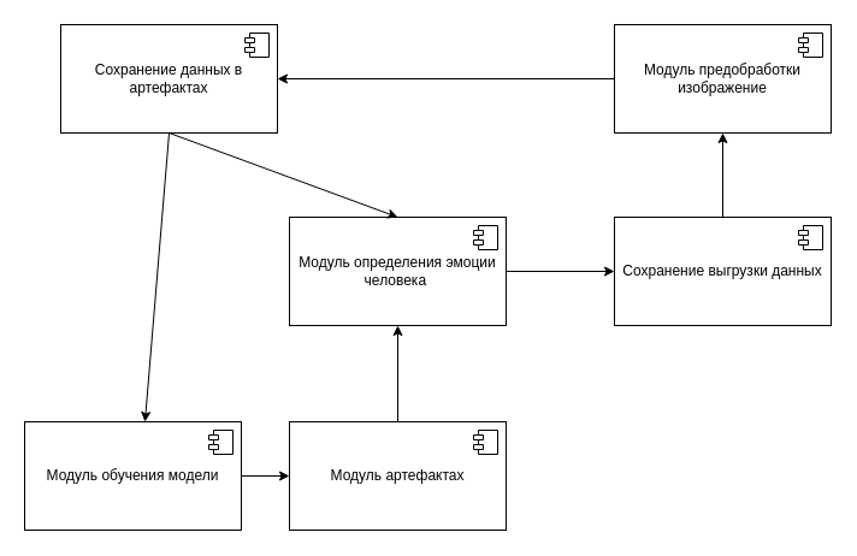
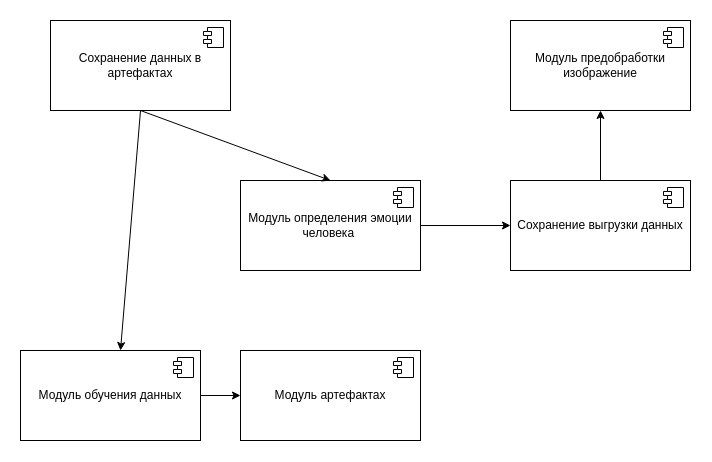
  <mxCell id="0" />
  <mxCell id="1" parent="0" />
  <mxCell id="2" value="Модуль определения эмоции человека&amp;nbsp;" style="html=1;dropTarget=0;whiteSpace=wrap;" vertex="1" parent="1"><mxGeometry x="240" y="180" width="180" height="90" as="geometry" /></mxCell>
  <mxCell id="3" value="" style="shape=module;jettyWidth=8;jettyHeight=4;" vertex="1" parent="2"><mxGeometry x="1" width="20" height="20" relative="1" as="geometry"><mxPoint x="-27" y="7" as="offset" /></mxGeometry></mxCell>
- <mxCell id="4" value="Модуль обучения модели" style="html=1;dropTarget=0;whiteSpace=wrap;" vertex="1" parent="1"><mxGeometry x="20" y="350" width="180" height="90" as="geometry" /></mxCell>
+ <mxCell id="4" value="Модуль обучения данных" style="html=1;dropTarget=0;whiteSpace=wrap;" vertex="1" parent="1"><mxGeometry x="20" y="350" width="180" height="90" as="geometry" /></mxCell>
  <mxCell id="5" value="" style="shape=module;jettyWidth=8;jettyHeight=4;" vertex="1" parent="4"><mxGeometry x="1" width="20" height="20" relative="1" as="geometry"><mxPoint x="-27" y="7" as="offset" /></mxGeometry></mxCell>
  <mxCell id="6" value="Модуль артефактах" style="html=1;dropTarget=0;whiteSpace=wrap;" vertex="1" parent="1"><mxGeometry x="240" y="350" width="180" height="90" as="geometry" /></mxCell>
  <mxCell id="7" value="" style="shape=module;jettyWidth=8;jettyHeight=4;" vertex="1" parent="6"><mxGeometry x="1" width="20" height="20" relative="1" as="geometry"><mxPoint x="-27" y="7" as="offset" /></mxGeometry></mxCell>
  <mxCell id="8" value="Модуль предобработки изображение" style="html=1;dropTarget=0;whiteSpace=wrap;" vertex="1" parent="1"><mxGeometry x="510" y="20" width="180" height="90" as="geometry" /></mxCell>
  <mxCell id="9" value="" style="shape=module;jettyWidth=8;jettyHeight=4;" vertex="1" parent="8"><mxGeometry x="1" width="20" height="20" relative="1" as="geometry"><mxPoint x="-27" y="7" as="offset" /></mxGeometry></mxCell>
  <mxCell id="10" value="Сохранение выгрузки данных" style="html=1;dropTarget=0;whiteSpace=wrap;" vertex="1" parent="1"><mxGeometry x="510" y="180" width="180" height="90" as="geometry" /></mxCell>
  <mxCell id="11" value="" style="shape=module;jettyWidth=8;jettyHeight=4;" vertex="1" parent="10"><mxGeometry x="1" width="20" height="20" relative="1" as="geometry"><mxPoint x="-27" y="7" as="offset" /></mxGeometry></mxCell>
  <mxCell id="12" value="Сохранение данных в артефактах" style="html=1;dropTarget=0;whiteSpace=wrap;" vertex="1" parent="1"><mxGeometry x="50" y="20" width="180" height="90" as="geometry" /></mxCell>
  <mxCell id="13" value="" style="shape=module;jettyWidth=8;jettyHeight=4;" vertex="1" parent="12"><mxGeometry x="1" width="20" height="20" relative="1" as="geometry"><mxPoint x="-27" y="7" as="offset" /></mxGeometry></mxCell>
- <mxCell id="14" value="" style="endArrow=classic;html=1;rounded=0;exitX=0.5;exitY=0;exitDx=0;exitDy=0;" edge="1" parent="1" source="6" target="2"><mxGeometry width="50" height="50" relative="1" as="geometry"><mxPoint x="310" y="270" as="sourcePoint" /><mxPoint x="360" y="220" as="targetPoint" /></mxGeometry></mxCell>
  <mxCell id="15" value="" style="endArrow=classic;html=1;rounded=0;exitX=1;exitY=0.5;exitDx=0;exitDy=0;entryX=0;entryY=0.5;entryDx=0;entryDy=0;" edge="1" parent="1" source="4" target="6"><mxGeometry width="50" height="50" relative="1" as="geometry"><mxPoint x="310" y="270" as="sourcePoint" /><mxPoint x="360" y="220" as="targetPoint" /></mxGeometry></mxCell>
  <mxCell id="16" value="" style="endArrow=classic;html=1;rounded=0;exitX=1;exitY=0.5;exitDx=0;exitDy=0;entryX=0;entryY=0.5;entryDx=0;entryDy=0;" edge="1" parent="1" source="2" target="10"><mxGeometry width="50" height="50" relative="1" as="geometry"><mxPoint x="390" y="50" as="sourcePoint" /><mxPoint x="350" y="130" as="targetPoint" /></mxGeometry></mxCell>
  <mxCell id="17" value="" style="endArrow=classic;html=1;rounded=0;exitX=0.5;exitY=0;exitDx=0;exitDy=0;" edge="1" parent="1" source="10" target="8"><mxGeometry width="50" height="50" relative="1" as="geometry"><mxPoint x="310" y="270" as="sourcePoint" /><mxPoint x="360" y="220" as="targetPoint" /></mxGeometry></mxCell>
- <mxCell id="18" value="" style="endArrow=classic;html=1;rounded=0;exitX=0;exitY=0.5;exitDx=0;exitDy=0;entryX=1;entryY=0.5;entryDx=0;entryDy=0;" edge="1" parent="1" source="8" target="12"><mxGeometry width="50" height="50" relative="1" as="geometry"><mxPoint x="310" y="270" as="sourcePoint" /><mxPoint x="360" y="220" as="targetPoint" /></mxGeometry></mxCell>
  <mxCell id="19" value="" style="endArrow=classic;html=1;rounded=0;exitX=0.5;exitY=1;exitDx=0;exitDy=0;entryX=0.5;entryY=0;entryDx=0;entryDy=0;" edge="1" parent="1" source="12" target="2"><mxGeometry width="50" height="50" relative="1" as="geometry"><mxPoint x="310" y="270" as="sourcePoint" /><mxPoint x="360" y="220" as="targetPoint" /></mxGeometry></mxCell>
  <mxCell id="20" value="" style="endArrow=classic;html=1;rounded=0;exitX=0.5;exitY=1;exitDx=0;exitDy=0;" edge="1" parent="1" source="12"><mxGeometry width="50" height="50" relative="1" as="geometry"><mxPoint x="310" y="270" as="sourcePoint" /><mxPoint x="120" y="350" as="targetPoint" /></mxGeometry></mxCell>
